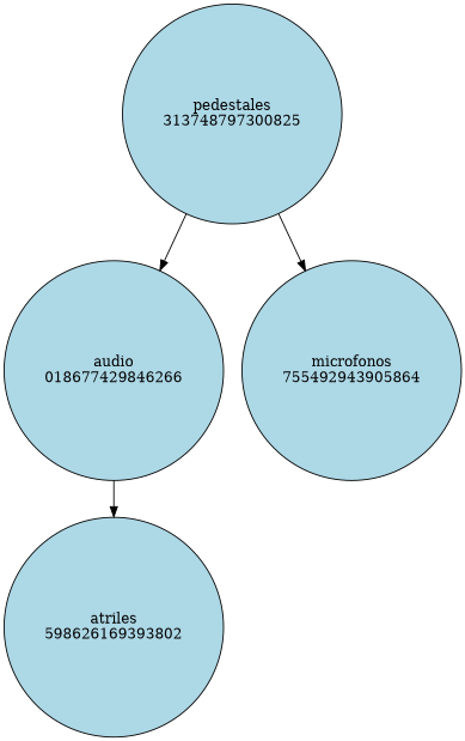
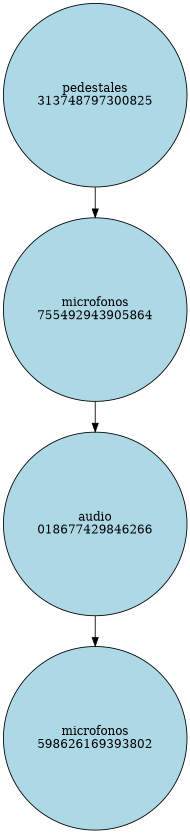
  digraph {
    node [fillcolor=lightblue shape=circle style=filled]
    n1 [label="pedestales\n313748797300825"]
    n2 [label="audio\n018677429846266"]
    n3 [label="microfonos\n755492943905864"]
-   n4 [label="atriles\n598626169393802"]
-   n1 -> n2
+   n4 [label="microfonos\n598626169393802"]
+   n3 -> n2
    n1 -> n3
    n2 -> n4
  }
